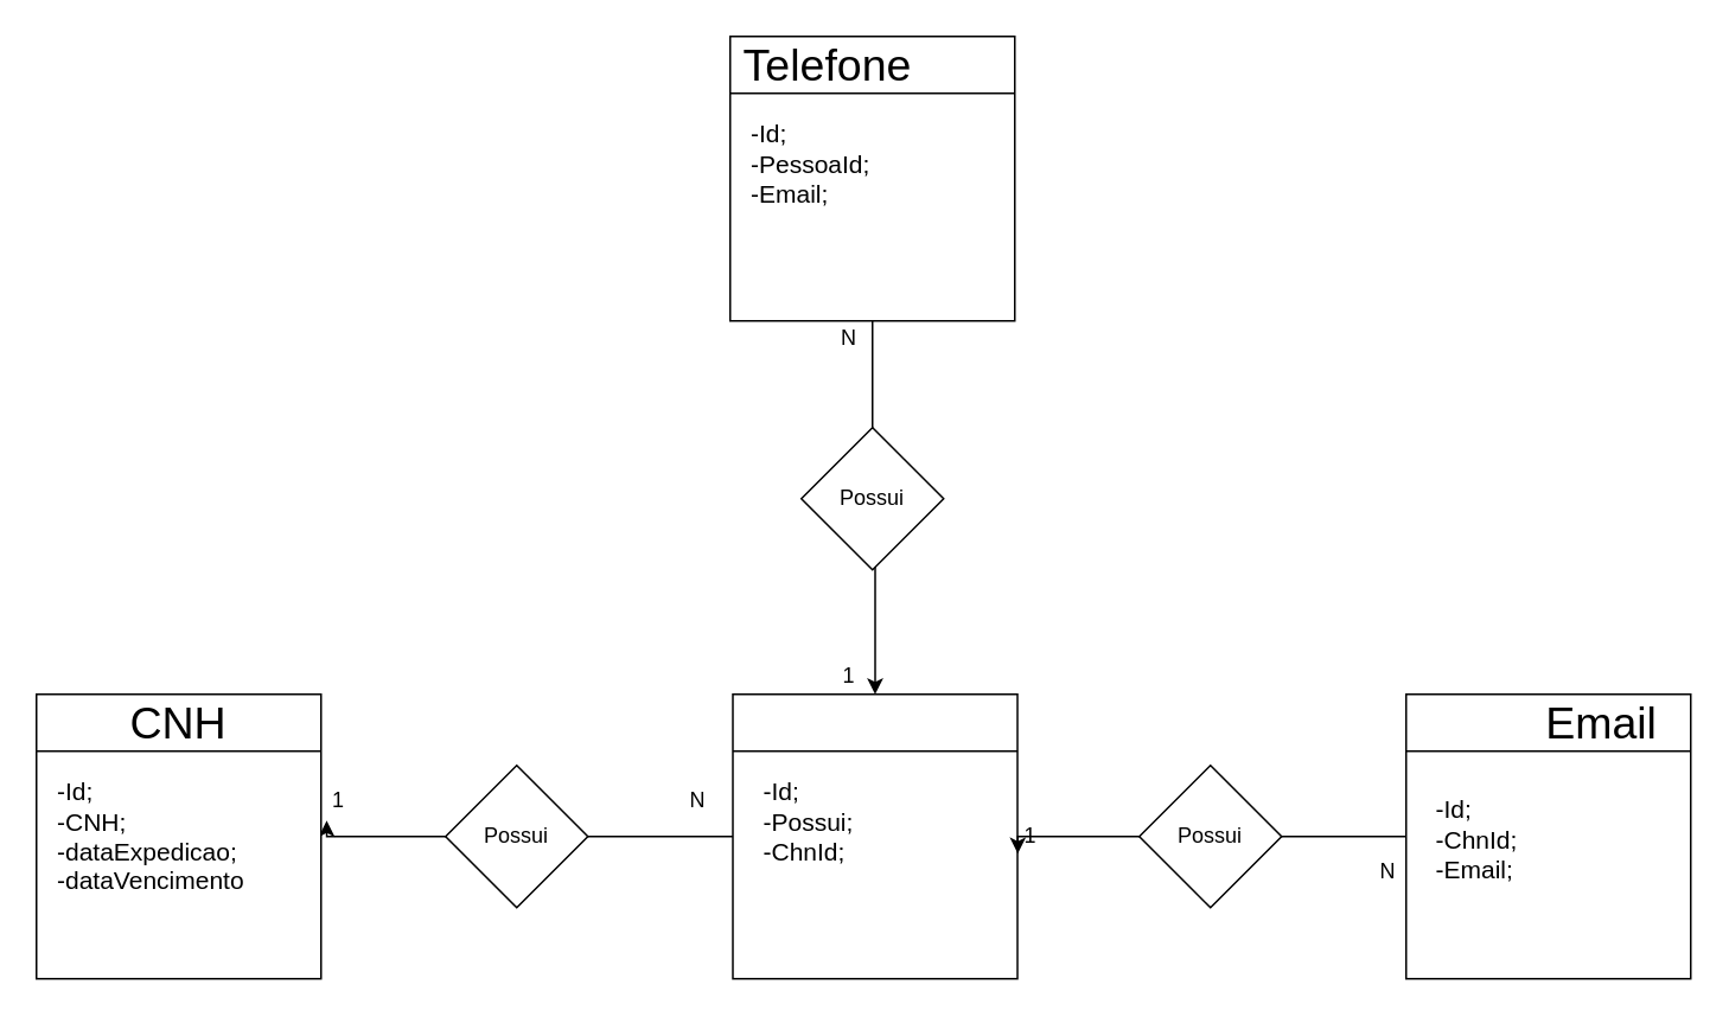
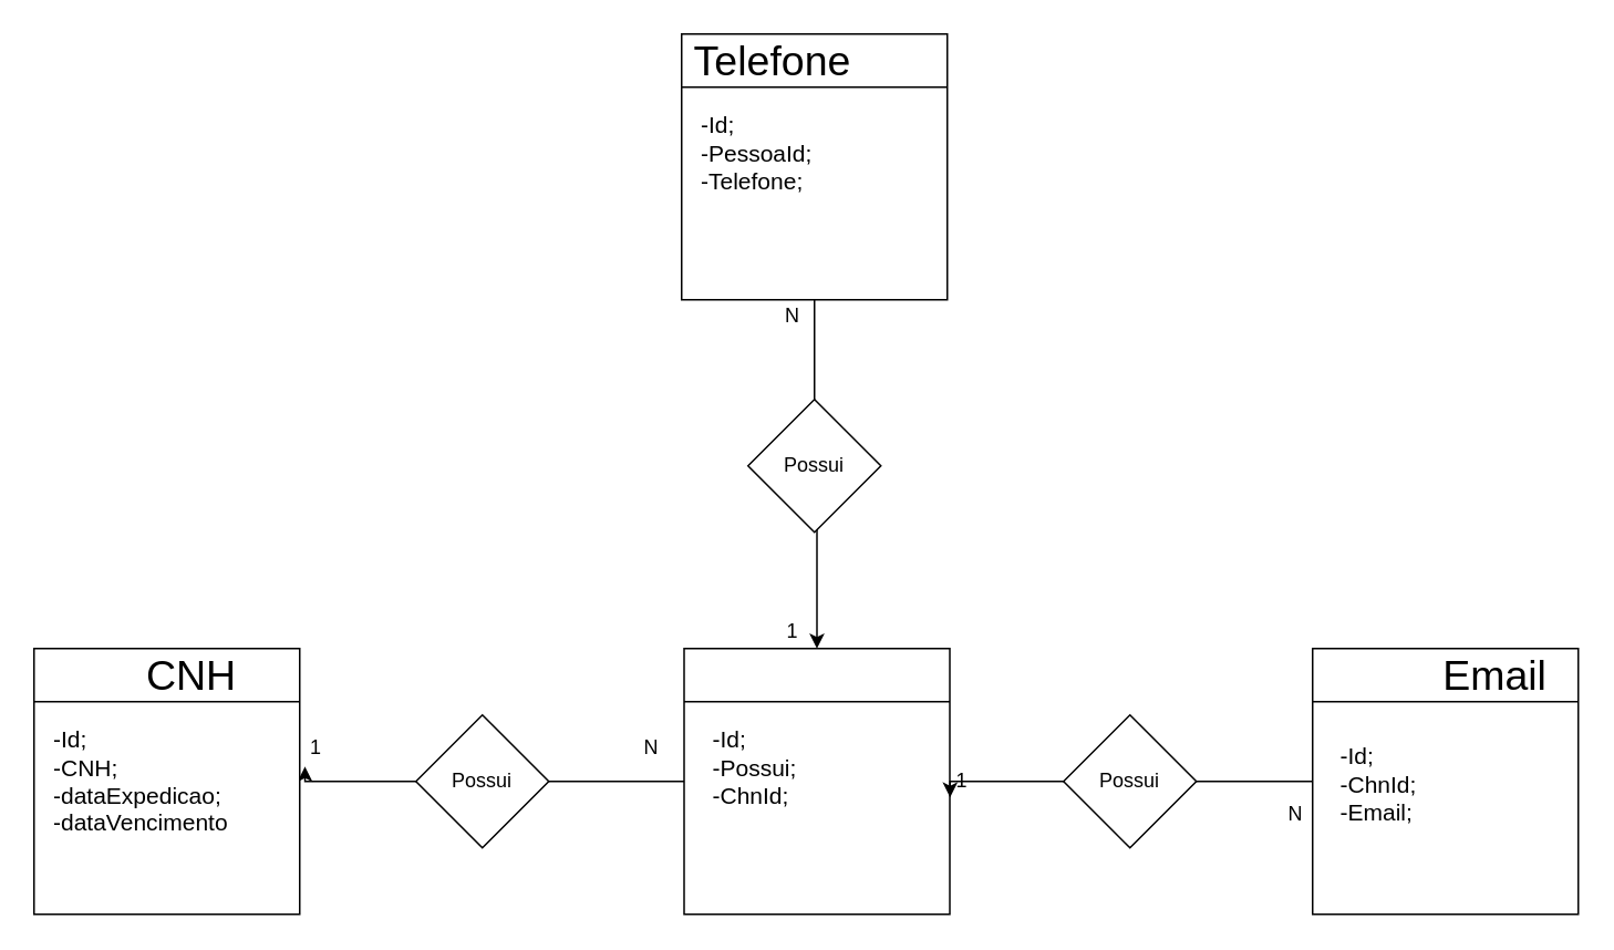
  <mxCell id="0" />
  <mxCell id="1" parent="0" />
  <mxCell id="2" style="edgeStyle=orthogonalEdgeStyle;rounded=0;orthogonalLoop=1;jettySize=auto;html=1;entryX=1.02;entryY=0.444;entryDx=0;entryDy=0;entryPerimeter=0;" parent="1" source="3" target="13" edge="1"><mxGeometry relative="1" as="geometry"><mxPoint x="330" y="490" as="targetPoint" /><Array as="points"><mxPoint x="183" y="470" /></Array></mxGeometry></mxCell>
  <mxCell id="3" value="" style="whiteSpace=wrap;html=1;aspect=fixed;" parent="1" vertex="1"><mxGeometry x="411.5" y="390" width="160" height="160" as="geometry" /></mxCell>
  <mxCell id="4" value="" style="endArrow=none;html=1;" parent="1" edge="1"><mxGeometry width="50" height="50" relative="1" as="geometry"><mxPoint x="411.5" y="422" as="sourcePoint" /><mxPoint x="571.5" y="422" as="targetPoint" /></mxGeometry></mxCell>
  <mxCell id="5" style="edgeStyle=orthogonalEdgeStyle;rounded=0;orthogonalLoop=1;jettySize=auto;html=1;entryX=0.5;entryY=0;entryDx=0;entryDy=0;" parent="1" source="6" target="3" edge="1"><mxGeometry relative="1" as="geometry" /></mxCell>
  <mxCell id="6" value="" style="whiteSpace=wrap;html=1;aspect=fixed;" parent="1" vertex="1"><mxGeometry x="410" y="20" width="160" height="160" as="geometry" /></mxCell>
  <mxCell id="7" value="" style="endArrow=none;html=1;" parent="1" edge="1"><mxGeometry width="50" height="50" relative="1" as="geometry"><mxPoint x="410" y="52" as="sourcePoint" /><mxPoint x="570" y="52" as="targetPoint" /></mxGeometry></mxCell>
  <mxCell id="8" value="&lt;span style=&quot;font-size: 25px&quot;&gt;Telefone&lt;/span&gt;" style="text;html=1;strokeColor=none;fillColor=none;align=center;verticalAlign=middle;whiteSpace=wrap;rounded=0;" parent="1" vertex="1"><mxGeometry x="445" y="25" width="40" height="20" as="geometry" /></mxCell>
  <mxCell id="9" style="edgeStyle=orthogonalEdgeStyle;rounded=0;orthogonalLoop=1;jettySize=auto;html=1;entryX=1.001;entryY=0.56;entryDx=0;entryDy=0;entryPerimeter=0;" parent="1" source="10" target="3" edge="1"><mxGeometry relative="1" as="geometry"><Array as="points"><mxPoint x="572" y="470" /></Array></mxGeometry></mxCell>
  <mxCell id="10" value="" style="whiteSpace=wrap;html=1;aspect=fixed;" parent="1" vertex="1"><mxGeometry x="790" y="390" width="160" height="160" as="geometry" /></mxCell>
  <mxCell id="11" value="" style="endArrow=none;html=1;" parent="1" edge="1"><mxGeometry width="50" height="50" relative="1" as="geometry"><mxPoint x="790" y="422" as="sourcePoint" /><mxPoint x="950" y="422" as="targetPoint" /></mxGeometry></mxCell>
  <mxCell id="12" value="&lt;span style=&quot;font-size: 25px&quot;&gt;Email&lt;/span&gt;" style="text;html=1;strokeColor=none;fillColor=none;align=center;verticalAlign=middle;whiteSpace=wrap;rounded=0;" parent="1" vertex="1"><mxGeometry x="880" y="395" width="40" height="20" as="geometry" /></mxCell>
  <mxCell id="13" value="" style="whiteSpace=wrap;html=1;aspect=fixed;" parent="1" vertex="1"><mxGeometry x="20" y="390" width="160" height="160" as="geometry" /></mxCell>
  <mxCell id="14" value="" style="endArrow=none;html=1;" parent="1" edge="1"><mxGeometry width="50" height="50" relative="1" as="geometry"><mxPoint x="20" y="422" as="sourcePoint" /><mxPoint x="180" y="422" as="targetPoint" /></mxGeometry></mxCell>
- <mxCell id="15" value="&lt;span style=&quot;font-size: 25px&quot;&gt;CNH&lt;/span&gt;" style="text;html=1;strokeColor=none;fillColor=none;align=center;verticalAlign=middle;whiteSpace=wrap;rounded=0;" parent="1" vertex="1"><mxGeometry x="80" y="395" width="40" height="20" as="geometry" /></mxCell>
+ <mxCell id="15" value="&lt;span style=&quot;font-size: 25px&quot;&gt;CNH&lt;/span&gt;" style="text;html=1;strokeColor=none;fillColor=none;align=center;verticalAlign=middle;whiteSpace=wrap;rounded=0;" parent="1" vertex="1"><mxGeometry x="95" y="395" width="40" height="20" as="geometry" /></mxCell>
  <mxCell id="16" value="&lt;span style=&quot;font-size: 14px&quot;&gt;-Id;&lt;br&gt;-Possui;&lt;br&gt;-ChnId;&lt;br&gt;&lt;/span&gt;" style="text;html=1;strokeColor=none;fillColor=none;align=left;verticalAlign=top;whiteSpace=wrap;rounded=0;" parent="1" vertex="1"><mxGeometry x="426.5" y="430" width="130" height="80" as="geometry" /></mxCell>
- <mxCell id="17" value="&lt;span style=&quot;font-size: 14px&quot;&gt;-Id;&lt;br&gt;-PessoaId;&lt;br&gt;-Email;&lt;br&gt;&lt;/span&gt;" style="text;html=1;strokeColor=none;fillColor=none;align=left;verticalAlign=top;whiteSpace=wrap;rounded=0;" parent="1" vertex="1"><mxGeometry x="420" y="60" width="130" height="80" as="geometry" /></mxCell>
+ <mxCell id="17" value="&lt;span style=&quot;font-size: 14px&quot;&gt;-Id;&lt;br&gt;-PessoaId;&lt;br&gt;-Telefone;&lt;br&gt;&lt;/span&gt;" style="text;html=1;strokeColor=none;fillColor=none;align=left;verticalAlign=top;whiteSpace=wrap;rounded=0;" parent="1" vertex="1"><mxGeometry x="420" y="60" width="130" height="80" as="geometry" /></mxCell>
  <mxCell id="18" value="&lt;span style=&quot;font-size: 14px&quot;&gt;-Id;&lt;br&gt;-CNH;&lt;br&gt;-dataExpedicao;&lt;br&gt;-dataVencimento&lt;br&gt;&lt;/span&gt;" style="text;html=1;strokeColor=none;fillColor=none;align=left;verticalAlign=top;whiteSpace=wrap;rounded=0;" parent="1" vertex="1"><mxGeometry x="30" y="430" width="130" height="80" as="geometry" /></mxCell>
  <mxCell id="19" value="&lt;span style=&quot;font-size: 14px&quot;&gt;-Id;&lt;br&gt;-ChnId;&lt;br&gt;-Email;&lt;br&gt;&lt;/span&gt;" style="text;html=1;strokeColor=none;fillColor=none;align=left;verticalAlign=top;whiteSpace=wrap;rounded=0;" parent="1" vertex="1"><mxGeometry x="805" y="440" width="130" height="80" as="geometry" /></mxCell>
  <mxCell id="20" value="" style="rhombus;whiteSpace=wrap;html=1;" parent="1" vertex="1"><mxGeometry x="450" y="240" width="80" height="80" as="geometry" /></mxCell>
  <mxCell id="21" value="Possui" style="text;html=1;strokeColor=none;fillColor=none;align=center;verticalAlign=middle;whiteSpace=wrap;rounded=0;" parent="1" vertex="1"><mxGeometry x="470" y="270" width="40" height="20" as="geometry" /></mxCell>
  <mxCell id="22" value="1" style="text;html=1;strokeColor=none;fillColor=none;align=center;verticalAlign=middle;whiteSpace=wrap;rounded=0;" parent="1" vertex="1"><mxGeometry x="457" y="370" width="40" height="20" as="geometry" /></mxCell>
  <mxCell id="23" value="N" style="text;html=1;strokeColor=none;fillColor=none;align=center;verticalAlign=middle;whiteSpace=wrap;rounded=0;" parent="1" vertex="1"><mxGeometry x="457" y="180" width="40" height="20" as="geometry" /></mxCell>
  <mxCell id="24" value="1" style="text;html=1;strokeColor=none;fillColor=none;align=center;verticalAlign=middle;whiteSpace=wrap;rounded=0;" parent="1" vertex="1"><mxGeometry x="170" y="440" width="40" height="20" as="geometry" /></mxCell>
  <mxCell id="25" value="N" style="text;html=1;strokeColor=none;fillColor=none;align=center;verticalAlign=middle;whiteSpace=wrap;rounded=0;" parent="1" vertex="1"><mxGeometry x="371.5" y="440" width="40" height="20" as="geometry" /></mxCell>
  <mxCell id="26" value="N" style="text;html=1;strokeColor=none;fillColor=none;align=center;verticalAlign=middle;whiteSpace=wrap;rounded=0;" parent="1" vertex="1"><mxGeometry x="760" y="480" width="40" height="20" as="geometry" /></mxCell>
  <mxCell id="27" value="1" style="text;html=1;strokeColor=none;fillColor=none;align=center;verticalAlign=middle;whiteSpace=wrap;rounded=0;" parent="1" vertex="1"><mxGeometry x="558.5" y="460" width="40" height="20" as="geometry" /></mxCell>
  <mxCell id="28" value="" style="rhombus;whiteSpace=wrap;html=1;" vertex="1" parent="1"><mxGeometry x="640" y="430" width="80" height="80" as="geometry" /></mxCell>
  <mxCell id="29" value="" style="rhombus;whiteSpace=wrap;html=1;" vertex="1" parent="1"><mxGeometry x="250" y="430" width="80" height="80" as="geometry" /></mxCell>
  <mxCell id="30" value="Possui" style="text;html=1;strokeColor=none;fillColor=none;align=center;verticalAlign=middle;whiteSpace=wrap;rounded=0;" vertex="1" parent="1"><mxGeometry x="270" y="460" width="40" height="20" as="geometry" /></mxCell>
  <mxCell id="31" value="Possui" style="text;html=1;strokeColor=none;fillColor=none;align=center;verticalAlign=middle;whiteSpace=wrap;rounded=0;" vertex="1" parent="1"><mxGeometry x="660" y="460" width="40" height="20" as="geometry" /></mxCell>
